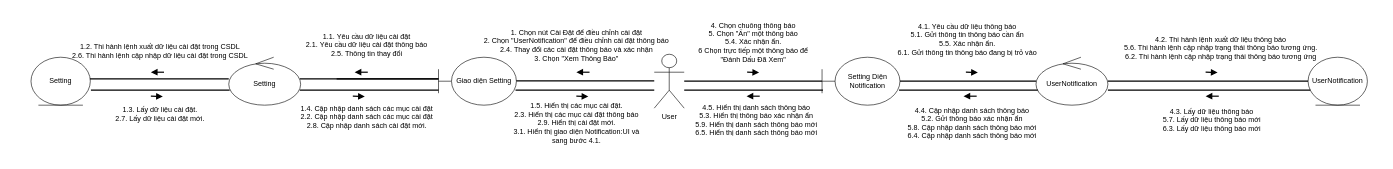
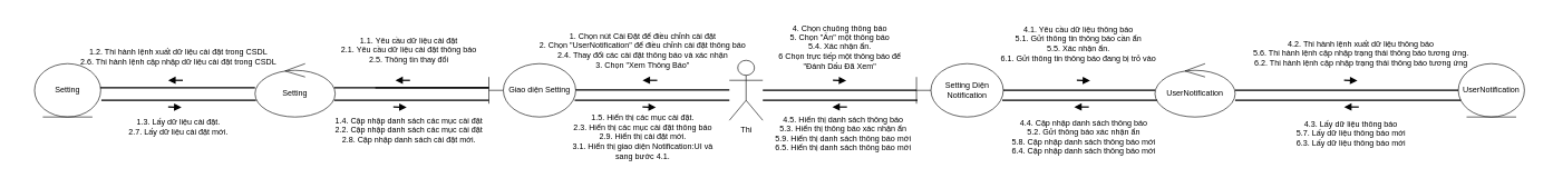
  <mxCell id="0" />
  <mxCell id="1" parent="0" />
  <mxCell id="2" value="" style="rounded=0;whiteSpace=wrap;html=1;strokeColor=none;" parent="1" vertex="1"><mxGeometry x="20" y="20" width="2280" height="240" as="geometry" /></mxCell>
  <mxCell id="3" value="" style="endArrow=none;html=1;startArrow=block;startFill=1;endFill=0;strokeWidth=2;rounded=0;" parent="1" edge="1"><mxGeometry width="50" height="50" relative="1" as="geometry"><mxPoint x="1265" y="120.5" as="sourcePoint" /><mxPoint x="1245" y="120" as="targetPoint" /></mxGeometry></mxCell>
- <mxCell id="4" value="User" style="shape=umlActor;verticalLabelPosition=bottom;verticalAlign=top;html=1;outlineConnect=0;" parent="1" vertex="1"><mxGeometry x="1090" y="90" width="50" height="90" as="geometry" /></mxCell>
+ <mxCell id="4" value="Thi" style="shape=umlActor;verticalLabelPosition=bottom;verticalAlign=top;html=1;outlineConnect=0;" parent="1" vertex="1"><mxGeometry x="1090" y="90" width="50" height="90" as="geometry" /></mxCell>
  <mxCell id="5" style="edgeStyle=orthogonalEdgeStyle;rounded=0;orthogonalLoop=1;jettySize=auto;html=1;startArrow=none;startFill=0;endArrow=none;endFill=0;strokeWidth=2;" parent="1" source="6" target="9" edge="1"><mxGeometry relative="1" as="geometry" /></mxCell>
  <mxCell id="6" value="Setting Diện Notification" style="shape=umlBoundary;whiteSpace=wrap;html=1;" parent="1" vertex="1"><mxGeometry x="1370" y="95" width="130" height="80" as="geometry" /></mxCell>
  <mxCell id="7" value="UserNotification" style="ellipse;shape=umlEntity;whiteSpace=wrap;html=1;" parent="1" vertex="1"><mxGeometry x="2181" y="95" width="99" height="80" as="geometry" /></mxCell>
  <mxCell id="8" style="edgeStyle=orthogonalEdgeStyle;rounded=0;orthogonalLoop=1;jettySize=auto;html=1;startArrow=none;startFill=0;endArrow=none;endFill=0;strokeWidth=2;" parent="1" source="9" target="7" edge="1"><mxGeometry relative="1" as="geometry" /></mxCell>
  <mxCell id="9" value="UserNotification" style="ellipse;shape=umlControl;whiteSpace=wrap;html=1;" parent="1" vertex="1"><mxGeometry x="1727" y="95" width="120" height="80" as="geometry" /></mxCell>
  <mxCell id="10" value="" style="line;strokeWidth=2;fillColor=none;align=left;verticalAlign=middle;spacingTop=-1;spacingLeft=3;spacingRight=3;rotatable=0;labelPosition=right;points=[];portConstraint=eastwest;" parent="1" vertex="1"><mxGeometry x="1140" y="131" width="230" height="8" as="geometry" /></mxCell>
  <mxCell id="11" value="" style="endArrow=none;html=1;startArrow=block;startFill=1;endFill=0;strokeWidth=2;rounded=0;" parent="1" edge="1"><mxGeometry width="50" height="50" relative="1" as="geometry"><mxPoint x="1630" y="120.5" as="sourcePoint" /><mxPoint x="1610" y="120" as="targetPoint" /></mxGeometry></mxCell>
  <mxCell id="12" value="4. Chọn chuông thông báo&lt;br&gt;5. Chọn &quot;Ẩn&quot; một thông báo&lt;br&gt;5.4. Xác nhận ẩn.&lt;br&gt;6 Chọn trực tiếp một thông báo để &lt;br&gt;&quot;Đánh Dấu Đã Xem&quot;" style="text;html=1;align=center;verticalAlign=middle;resizable=0;points=[];autosize=1;" parent="1" vertex="1"><mxGeometry x="1155" y="35" width="200" height="70" as="geometry" /></mxCell>
  <mxCell id="13" value="4.1. Yêu cầu dữ liệu thông báo&lt;br&gt;5.1. Gửi thông tin thông báo cần ẩn&lt;br&gt;5.5. Xác nhận ẩn.&lt;br&gt;6.1. Gửi thông tin thông báo đang bị trỏ vào" style="text;html=1;align=center;verticalAlign=middle;resizable=0;points=[];autosize=1;" parent="1" vertex="1"><mxGeometry x="1487" y="35" width="250" height="60" as="geometry" /></mxCell>
  <mxCell id="14" value="" style="endArrow=none;html=1;startArrow=block;startFill=1;endFill=0;strokeWidth=2;rounded=0;" parent="1" edge="1"><mxGeometry width="50" height="50" relative="1" as="geometry"><mxPoint x="2030" y="120.5" as="sourcePoint" /><mxPoint x="2010" y="120" as="targetPoint" /></mxGeometry></mxCell>
  <mxCell id="15" value="4.2. Thi hành lệnh xuất dữ liệu thông báo&lt;br&gt;5.6. Thi hành lệnh cập nhập trạng thái thông báo tương ứng.&lt;br&gt;6.2. Thi hành lệnh cập nhập trạng thái thông báo tương ứng" style="text;html=1;align=center;verticalAlign=middle;resizable=0;points=[];autosize=1;" parent="1" vertex="1"><mxGeometry x="1865" y="55" width="340" height="50" as="geometry" /></mxCell>
  <mxCell id="16" value="" style="endArrow=none;html=1;startArrow=block;startFill=1;endFill=0;strokeWidth=2;rounded=0;" parent="1" edge="1"><mxGeometry width="50" height="50" relative="1" as="geometry"><mxPoint x="1606" y="160" as="sourcePoint" /><mxPoint x="1628" y="160" as="targetPoint" /></mxGeometry></mxCell>
  <mxCell id="17" value="4.4. Cập nhập danh sách thông báo&lt;br&gt;5.2. Gửi thông báo xác nhận ẩn&lt;br&gt;5.8. Cập nhập danh sách thông báo mới&lt;br&gt;6.4. Cập nhập danh sách thông báo mới" style="text;html=1;align=center;verticalAlign=middle;resizable=0;points=[];autosize=1;" parent="1" vertex="1"><mxGeometry x="1505" y="175" width="230" height="60" as="geometry" /></mxCell>
  <mxCell id="18" style="edgeStyle=orthogonalEdgeStyle;rounded=0;orthogonalLoop=1;jettySize=auto;html=1;startArrow=none;startFill=0;endArrow=none;endFill=0;strokeWidth=2;" parent="1" edge="1"><mxGeometry relative="1" as="geometry"><mxPoint x="1498.5" y="150" as="sourcePoint" /><mxPoint x="1730" y="150" as="targetPoint" /><Array as="points"><mxPoint x="1528.5" y="150" /><mxPoint x="1528.5" y="150" /></Array></mxGeometry></mxCell>
  <mxCell id="19" style="edgeStyle=orthogonalEdgeStyle;rounded=0;orthogonalLoop=1;jettySize=auto;html=1;startArrow=none;startFill=0;endArrow=none;endFill=0;strokeWidth=2;" parent="1" edge="1"><mxGeometry relative="1" as="geometry"><mxPoint x="1847" y="150" as="sourcePoint" /><mxPoint x="2185" y="150" as="targetPoint" /></mxGeometry></mxCell>
  <mxCell id="20" value="" style="endArrow=none;html=1;startArrow=block;startFill=1;endFill=0;strokeWidth=2;rounded=0;" parent="1" edge="1"><mxGeometry width="50" height="50" relative="1" as="geometry"><mxPoint x="2010" y="160" as="sourcePoint" /><mxPoint x="2032" y="160" as="targetPoint" /></mxGeometry></mxCell>
  <mxCell id="21" value="4.3. Lấy dữ liệu thông báo&lt;br&gt;5.7. Lấy dữ liệu thông báo mới&lt;br&gt;6.3. Lấy dữ liệu thông báo mới" style="text;html=1;align=center;verticalAlign=middle;resizable=0;points=[];autosize=1;" parent="1" vertex="1"><mxGeometry x="1930" y="175" width="180" height="50" as="geometry" /></mxCell>
  <mxCell id="22" style="edgeStyle=orthogonalEdgeStyle;rounded=0;orthogonalLoop=1;jettySize=auto;html=1;startArrow=none;startFill=0;endArrow=none;endFill=0;strokeWidth=2;" parent="1" edge="1"><mxGeometry relative="1" as="geometry"><mxPoint x="1140" y="150" as="sourcePoint" /><mxPoint x="1371.5" y="150" as="targetPoint" /><Array as="points"><mxPoint x="1170" y="150" /><mxPoint x="1170" y="150" /></Array></mxGeometry></mxCell>
  <mxCell id="23" value="" style="endArrow=none;html=1;startArrow=block;startFill=1;endFill=0;strokeWidth=2;rounded=0;" parent="1" edge="1"><mxGeometry width="50" height="50" relative="1" as="geometry"><mxPoint x="1244" y="160" as="sourcePoint" /><mxPoint x="1266" y="160" as="targetPoint" /></mxGeometry></mxCell>
  <mxCell id="24" value="4.5. Hiển thị danh sách thông báo&lt;br&gt;5.3. Hiển thị thông báo xác nhận ẩn&lt;br&gt;5.9. Hiển thị danh sách thông báo mới&lt;br&gt;6.5. Hiển thị danh sách thông báo mới" style="text;html=1;align=center;verticalAlign=middle;resizable=0;points=[];autosize=1;" parent="1" vertex="1"><mxGeometry x="1150" y="170" width="220" height="60" as="geometry" /></mxCell>
  <mxCell id="25" style="edgeStyle=orthogonalEdgeStyle;rounded=0;orthogonalLoop=1;jettySize=auto;html=1;startArrow=none;startFill=0;endArrow=none;endFill=0;strokeWidth=2;" parent="1" edge="1"><mxGeometry relative="1" as="geometry"><mxPoint x="858.5" y="150" as="sourcePoint" /><mxPoint x="1090" y="150" as="targetPoint" /><Array as="points"><mxPoint x="888.5" y="150" /><mxPoint x="888.5" y="150" /></Array></mxGeometry></mxCell>
  <mxCell id="26" style="edgeStyle=orthogonalEdgeStyle;rounded=0;orthogonalLoop=1;jettySize=auto;html=1;startArrow=none;startFill=0;endArrow=none;endFill=0;strokeWidth=2;" parent="1" edge="1"><mxGeometry relative="1" as="geometry"><mxPoint x="858.5" y="134.41" as="sourcePoint" /><mxPoint x="1090" y="134.41" as="targetPoint" /><Array as="points"><mxPoint x="888.5" y="134.41" /><mxPoint x="888.5" y="134.41" /></Array></mxGeometry></mxCell>
  <mxCell id="27" value="Giao diện Setting" style="shape=umlBoundary;whiteSpace=wrap;html=1;rotation=0;" parent="1" vertex="1"><mxGeometry x="730" y="95" width="130" height="80" as="geometry" /></mxCell>
  <mxCell id="28" style="edgeStyle=orthogonalEdgeStyle;rounded=0;orthogonalLoop=1;jettySize=auto;html=1;startArrow=none;startFill=0;endArrow=none;endFill=0;strokeWidth=2;" parent="1" edge="1"><mxGeometry relative="1" as="geometry"><mxPoint x="498.5" y="131" as="sourcePoint" /><mxPoint x="730" y="131" as="targetPoint" /><Array as="points"><mxPoint x="528.5" y="131" /><mxPoint x="528.5" y="131" /></Array></mxGeometry></mxCell>
  <mxCell id="29" style="edgeStyle=orthogonalEdgeStyle;rounded=0;orthogonalLoop=1;jettySize=auto;html=1;startArrow=none;startFill=0;endArrow=none;endFill=0;strokeWidth=2;" parent="1" edge="1"><mxGeometry relative="1" as="geometry"><mxPoint x="498.5" y="150" as="sourcePoint" /><mxPoint x="730" y="150" as="targetPoint" /><Array as="points"><mxPoint x="528.5" y="150" /><mxPoint x="528.5" y="150" /></Array></mxGeometry></mxCell>
  <mxCell id="30" value="Setting" style="ellipse;shape=umlControl;whiteSpace=wrap;html=1;" parent="1" vertex="1"><mxGeometry x="380" y="95" width="120" height="80" as="geometry" /></mxCell>
  <mxCell id="31" value="Setting" style="ellipse;shape=umlEntity;whiteSpace=wrap;html=1;" parent="1" vertex="1"><mxGeometry x="50" y="95" width="99" height="80" as="geometry" /></mxCell>
  <mxCell id="32" style="edgeStyle=orthogonalEdgeStyle;rounded=0;orthogonalLoop=1;jettySize=auto;html=1;startArrow=none;startFill=0;endArrow=none;endFill=0;strokeWidth=2;" parent="1" edge="1"><mxGeometry relative="1" as="geometry"><mxPoint x="148.5" y="131" as="sourcePoint" /><mxPoint x="380" y="131" as="targetPoint" /><Array as="points"><mxPoint x="178.5" y="131" /><mxPoint x="178.5" y="131" /></Array></mxGeometry></mxCell>
  <mxCell id="33" style="edgeStyle=orthogonalEdgeStyle;rounded=0;orthogonalLoop=1;jettySize=auto;html=1;startArrow=none;startFill=0;endArrow=none;endFill=0;strokeWidth=2;" parent="1" edge="1"><mxGeometry relative="1" as="geometry"><mxPoint x="560" y="131" as="sourcePoint" /><mxPoint x="730" y="131" as="targetPoint" /><Array as="points"><mxPoint x="590" y="131" /><mxPoint x="590" y="131" /></Array></mxGeometry></mxCell>
  <mxCell id="34" style="edgeStyle=orthogonalEdgeStyle;rounded=0;orthogonalLoop=1;jettySize=auto;html=1;startArrow=none;startFill=0;endArrow=none;endFill=0;strokeWidth=2;" parent="1" edge="1"><mxGeometry relative="1" as="geometry"><mxPoint x="150" y="150" as="sourcePoint" /><mxPoint x="381.5" y="150" as="targetPoint" /><Array as="points"><mxPoint x="180" y="150" /><mxPoint x="180" y="150" /></Array></mxGeometry></mxCell>
  <mxCell id="35" value="" style="endArrow=none;html=1;startArrow=block;startFill=1;endFill=0;strokeWidth=2;rounded=0;" parent="1" edge="1"><mxGeometry width="50" height="50" relative="1" as="geometry"><mxPoint x="980" y="160.5" as="sourcePoint" /><mxPoint x="960" y="160" as="targetPoint" /></mxGeometry></mxCell>
  <mxCell id="36" value="" style="endArrow=none;html=1;startArrow=block;startFill=1;endFill=0;strokeWidth=2;rounded=0;" parent="1" edge="1"><mxGeometry width="50" height="50" relative="1" as="geometry"><mxPoint x="607" y="160.5" as="sourcePoint" /><mxPoint x="587" y="160" as="targetPoint" /></mxGeometry></mxCell>
  <mxCell id="37" value="" style="endArrow=none;html=1;startArrow=block;startFill=1;endFill=0;strokeWidth=2;rounded=0;" parent="1" edge="1"><mxGeometry width="50" height="50" relative="1" as="geometry"><mxPoint x="270" y="160.5" as="sourcePoint" /><mxPoint x="250" y="160" as="targetPoint" /></mxGeometry></mxCell>
  <mxCell id="38" value="" style="endArrow=none;html=1;startArrow=block;startFill=1;endFill=0;strokeWidth=2;rounded=0;" parent="1" edge="1"><mxGeometry width="50" height="50" relative="1" as="geometry"><mxPoint x="960" y="120" as="sourcePoint" /><mxPoint x="982" y="120" as="targetPoint" /></mxGeometry></mxCell>
  <mxCell id="39" value="" style="endArrow=none;html=1;startArrow=block;startFill=1;endFill=0;strokeWidth=2;rounded=0;" parent="1" edge="1"><mxGeometry width="50" height="50" relative="1" as="geometry"><mxPoint x="590" y="120" as="sourcePoint" /><mxPoint x="612" y="120" as="targetPoint" /></mxGeometry></mxCell>
  <mxCell id="40" value="" style="endArrow=none;html=1;startArrow=block;startFill=1;endFill=0;strokeWidth=2;rounded=0;" parent="1" edge="1"><mxGeometry width="50" height="50" relative="1" as="geometry"><mxPoint x="250" y="120" as="sourcePoint" /><mxPoint x="272" y="120" as="targetPoint" /></mxGeometry></mxCell>
  <mxCell id="41" value="1. Chọn nút Cài Đặt để điều chỉnh cài đặt&lt;br&gt;2. Chọn &quot;UserNotification&quot; để điều chỉnh cài đặt thông báo&lt;br&gt;2.4. Thay đổi các cài đặt thông báo và xác nhận&lt;br&gt;3. Chọn &quot;Xem Thông Báo&quot;" style="text;html=1;align=center;verticalAlign=middle;resizable=0;points=[];autosize=1;" parent="1" vertex="1"><mxGeometry x="800" y="45" width="320" height="60" as="geometry" /></mxCell>
  <mxCell id="42" value="1.1. Yêu cầu dữ liệu cài đặt&lt;br&gt;2.1. Yêu cầu dữ liệu cài đặt thông báo&lt;br&gt;2.5. Thông tin thay đổi" style="text;html=1;align=center;verticalAlign=middle;resizable=0;points=[];autosize=1;" parent="1" vertex="1"><mxGeometry x="500" y="50" width="220" height="50" as="geometry" /></mxCell>
  <mxCell id="43" value="1.2. Thi hành lệnh xuất dữ liệu cài đặt trong CSDL&lt;br&gt;2.6. Thi hành lệnh cập nhập dữ liệu cài đặt trong CSDL" style="text;html=1;align=center;verticalAlign=middle;resizable=0;points=[];autosize=1;" parent="1" vertex="1"><mxGeometry x="110" y="70" width="310" height="30" as="geometry" /></mxCell>
  <mxCell id="44" value="1.3. Lấy dữ liệu cài đặt.&lt;br&gt;2.7. Lấy dữ liệu cài đặt mới." style="text;html=1;align=center;verticalAlign=middle;resizable=0;points=[];autosize=1;" parent="1" vertex="1"><mxGeometry x="185" y="175" width="160" height="30" as="geometry" /></mxCell>
  <mxCell id="45" value="1.4. Cập nhập danh sách các mục cài đặt&lt;br&gt;2.2. Cập nhập danh sách các mục cài đặt&lt;br&gt;2.8. Cập nhập danh sách cài đặt mới." style="text;html=1;align=center;verticalAlign=middle;resizable=0;points=[];autosize=1;" parent="1" vertex="1"><mxGeometry x="490" y="170" width="240" height="50" as="geometry" /></mxCell>
  <mxCell id="46" value="1.5. Hiển thị các mục cài đặt.&lt;br&gt;2.3. Hiển thị các mục cài đặt thông báo&lt;br&gt;2.9. Hiển thị cài đặt mới.&lt;br&gt;3.1. Hiển thị giao diện Notification:UI và&lt;br&gt;sang bước 4.1." style="text;html=1;align=center;verticalAlign=middle;resizable=0;points=[];autosize=1;" parent="1" vertex="1"><mxGeometry x="845" y="170" width="230" height="70" as="geometry" /></mxCell>
